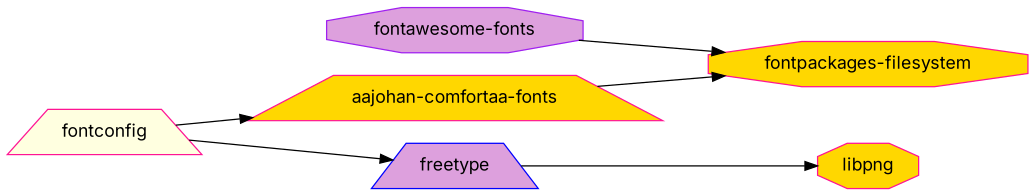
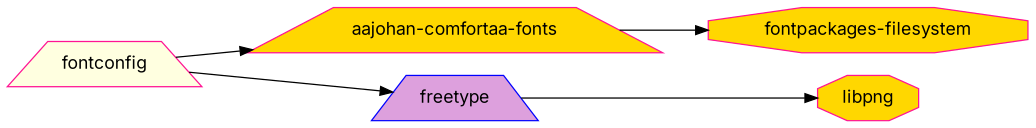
  strict digraph {
    fontname=Inter
    rankdir=LR
    node [color=deeppink fillcolor=gold fontname=Inter shape=trapezium style=filled]
    edge [fontname=Inter]
    "aajohan-comfortaa-fonts"
    "fontpackages-filesystem" [shape=octagon]
-   "fontawesome-fonts" [color=purple fillcolor=plum shape=octagon]
    fontconfig [fillcolor=lightyellow]
    freetype [color=blue fillcolor=plum]
    libpng [shape=octagon]
    "aajohan-comfortaa-fonts" -> "fontpackages-filesystem"
-   "fontawesome-fonts" -> "fontpackages-filesystem"
    fontconfig -> "aajohan-comfortaa-fonts"
    fontconfig -> freetype
    freetype -> libpng
  }
